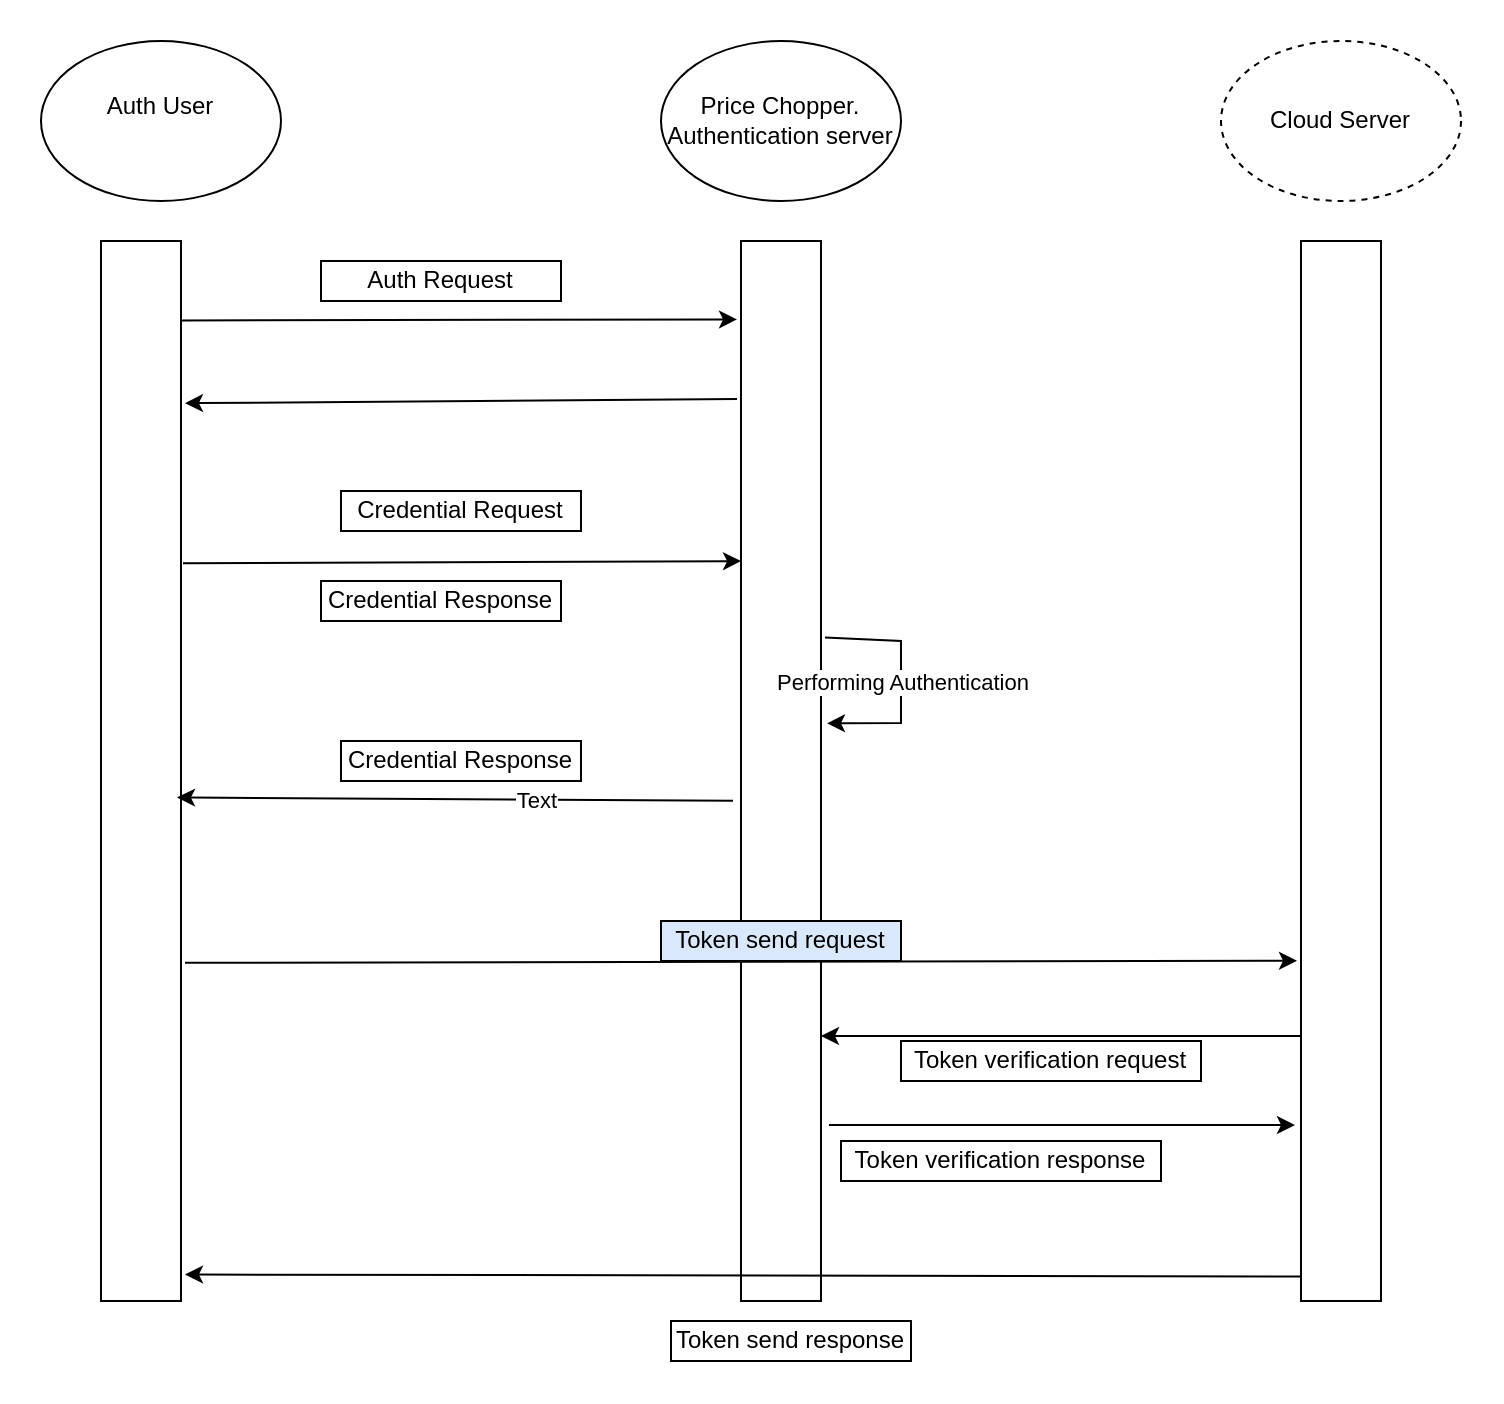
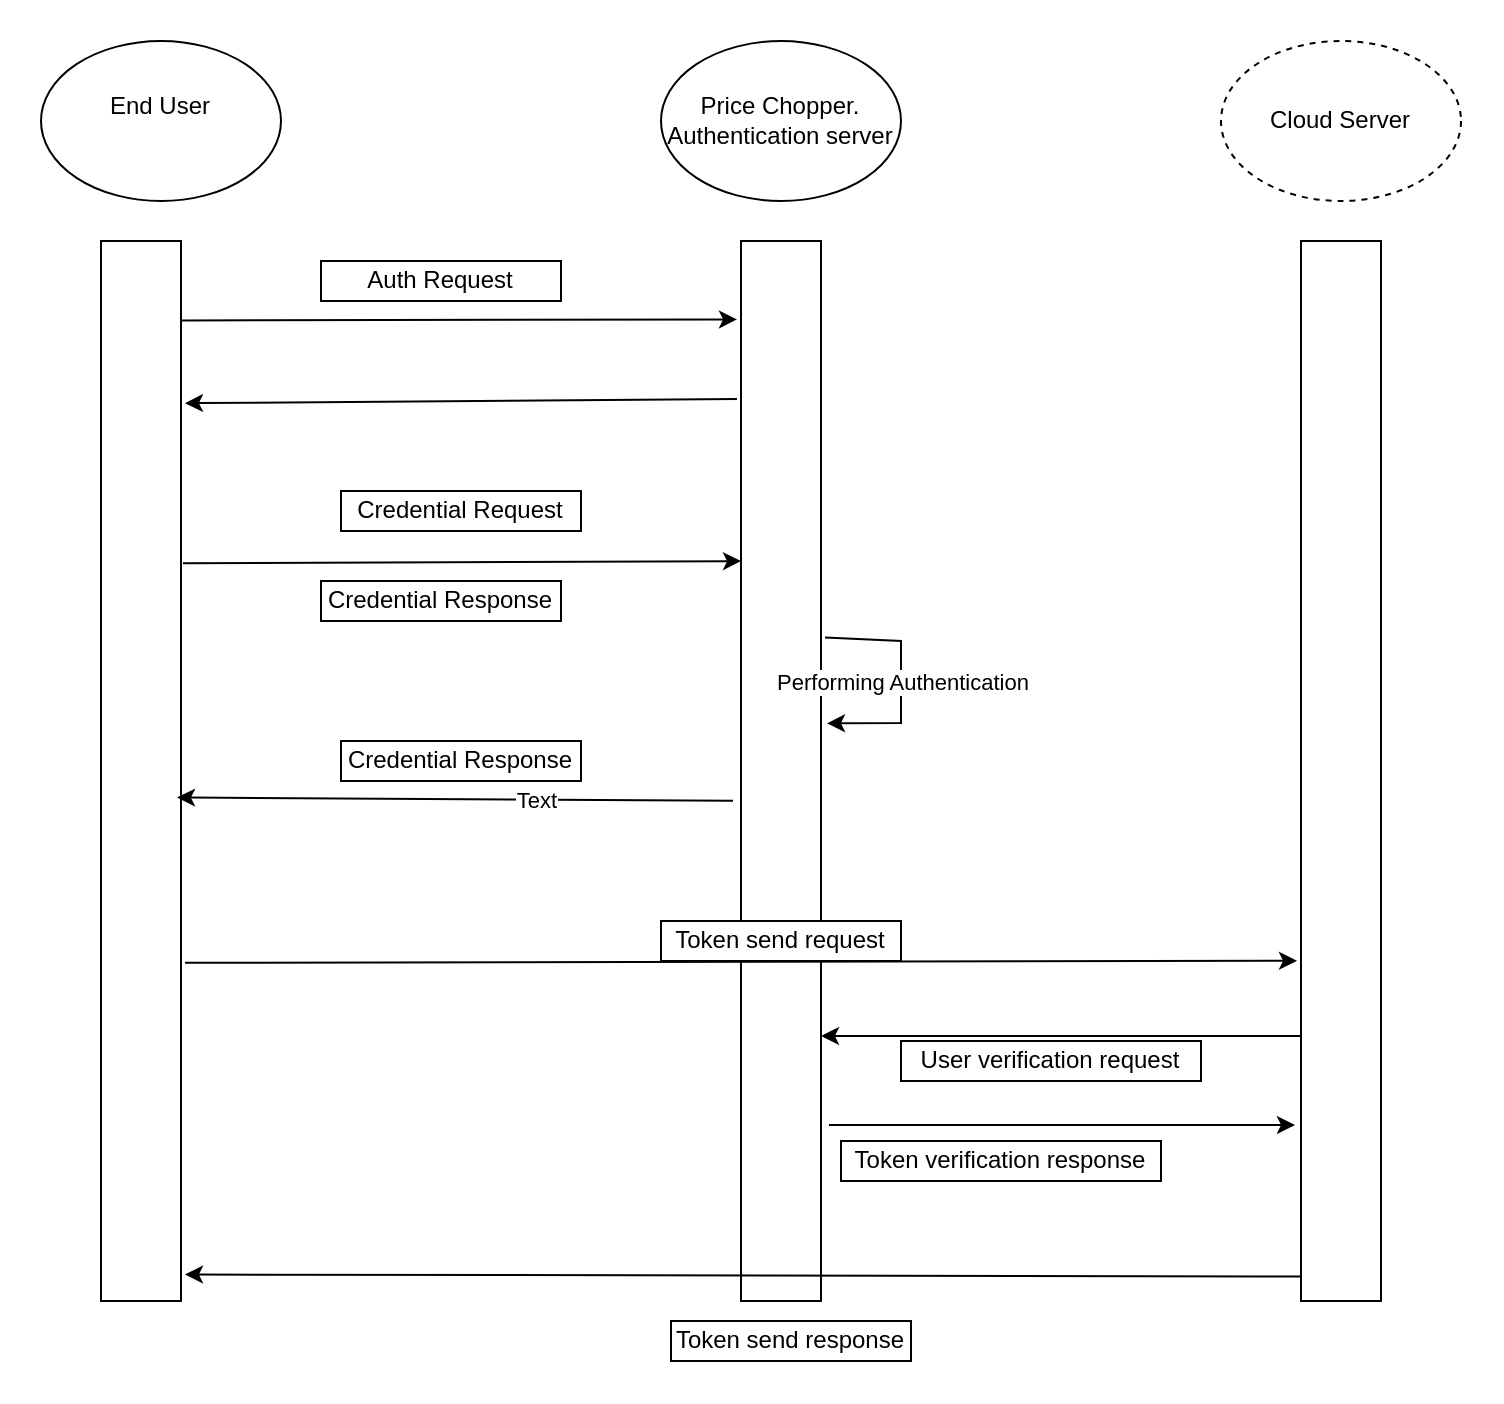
  <mxCell id="0" />
  <mxCell id="1" parent="0" />
  <mxCell id="2" value="" style="rounded=0;whiteSpace=wrap;html=1;" vertex="1" parent="1"><mxGeometry x="50" y="120" width="40" height="530" as="geometry" /></mxCell>
  <mxCell id="3" value="&lt;div&gt;Price Chopper.&lt;/div&gt;&lt;div&gt;Authentication server&lt;/div&gt;" style="ellipse;whiteSpace=wrap;html=1;" vertex="1" parent="1"><mxGeometry x="330" y="20" width="120" height="80" as="geometry" /></mxCell>
  <mxCell id="4" value="" style="rounded=0;whiteSpace=wrap;html=1;" vertex="1" parent="1"><mxGeometry x="370" y="120" width="40" height="530" as="geometry" /></mxCell>
- <mxCell id="5" value="&lt;div&gt;Auth User&lt;/div&gt;&lt;div&gt;&lt;br&gt;&lt;/div&gt;" style="ellipse;whiteSpace=wrap;html=1;" vertex="1" parent="1"><mxGeometry x="20" y="20" width="120" height="80" as="geometry" /></mxCell>
+ <mxCell id="5" value="&lt;div&gt;End User&lt;/div&gt;&lt;div&gt;&lt;br&gt;&lt;/div&gt;" style="ellipse;whiteSpace=wrap;html=1;" vertex="1" parent="1"><mxGeometry x="20" y="20" width="120" height="80" as="geometry" /></mxCell>
  <mxCell id="6" value="Cloud Server" style="ellipse;whiteSpace=wrap;html=1;dashed=1;" vertex="1" parent="1"><mxGeometry x="610" y="20" width="120" height="80" as="geometry" /></mxCell>
  <mxCell id="7" value="" style="rounded=0;whiteSpace=wrap;html=1;" vertex="1" parent="1"><mxGeometry x="650" y="120" width="40" height="530" as="geometry" /></mxCell>
  <mxCell id="8" value="" style="endArrow=classic;html=1;rounded=0;exitX=1;exitY=0.075;exitDx=0;exitDy=0;exitPerimeter=0;entryX=-0.05;entryY=0.074;entryDx=0;entryDy=0;entryPerimeter=0;" edge="1" parent="1" source="2" target="4"><mxGeometry width="50" height="50" relative="1" as="geometry"><mxPoint x="370" y="350" as="sourcePoint" /><mxPoint x="420" y="300" as="targetPoint" /></mxGeometry></mxCell>
  <mxCell id="9" value="Auth Request" style="rounded=0;whiteSpace=wrap;html=1;" vertex="1" parent="1"><mxGeometry x="160" y="130" width="120" height="20" as="geometry" /></mxCell>
  <mxCell id="10" value="" style="endArrow=classic;html=1;rounded=0;exitX=-0.05;exitY=0.149;exitDx=0;exitDy=0;exitPerimeter=0;entryX=1.05;entryY=0.153;entryDx=0;entryDy=0;entryPerimeter=0;" edge="1" parent="1" source="4" target="2"><mxGeometry width="50" height="50" relative="1" as="geometry"><mxPoint x="370" y="350" as="sourcePoint" /><mxPoint x="420" y="300" as="targetPoint" /></mxGeometry></mxCell>
  <mxCell id="11" value="Credential Response" style="rounded=0;whiteSpace=wrap;html=1;" vertex="1" parent="1"><mxGeometry x="160" y="290" width="120" height="20" as="geometry" /></mxCell>
  <mxCell id="12" value="" style="endArrow=classic;html=1;rounded=0;exitX=1.025;exitY=0.304;exitDx=0;exitDy=0;exitPerimeter=0;entryX=0;entryY=0.302;entryDx=0;entryDy=0;entryPerimeter=0;" edge="1" parent="1" source="2" target="4"><mxGeometry width="50" height="50" relative="1" as="geometry"><mxPoint x="370" y="350" as="sourcePoint" /><mxPoint x="420" y="300" as="targetPoint" /></mxGeometry></mxCell>
  <mxCell id="13" value="Credential Request" style="rounded=0;whiteSpace=wrap;html=1;" vertex="1" parent="1"><mxGeometry x="170" y="245" width="120" height="20" as="geometry" /></mxCell>
  <mxCell id="14" value="" style="endArrow=classic;html=1;rounded=0;exitX=1.05;exitY=0.374;exitDx=0;exitDy=0;exitPerimeter=0;entryX=1.075;entryY=0.455;entryDx=0;entryDy=0;entryPerimeter=0;" edge="1" parent="1" source="4" target="4"><mxGeometry width="50" height="50" relative="1" as="geometry"><mxPoint x="370" y="350" as="sourcePoint" /><mxPoint x="450" y="410" as="targetPoint" /><Array as="points"><mxPoint x="450" y="320" /><mxPoint x="450" y="361" /></Array></mxGeometry></mxCell>
  <mxCell id="15" value="Performing Authentication" style="edgeLabel;html=1;align=center;verticalAlign=middle;resizable=0;points=[];" vertex="1" connectable="0" parent="14"><mxGeometry x="0.018" relative="1" as="geometry"><mxPoint as="offset" /></mxGeometry></mxCell>
  <mxCell id="16" value="" style="endArrow=classic;html=1;rounded=0;entryX=0.95;entryY=0.525;entryDx=0;entryDy=0;entryPerimeter=0;exitX=-0.1;exitY=0.528;exitDx=0;exitDy=0;exitPerimeter=0;" edge="1" parent="1" source="4" target="2"><mxGeometry width="50" height="50" relative="1" as="geometry"><mxPoint x="150" y="430" as="sourcePoint" /><mxPoint x="200" y="380" as="targetPoint" /></mxGeometry></mxCell>
  <mxCell id="17" value="Text" style="edgeLabel;html=1;align=center;verticalAlign=middle;resizable=0;points=[];" vertex="1" connectable="0" parent="16"><mxGeometry x="-0.288" relative="1" as="geometry"><mxPoint as="offset" /></mxGeometry></mxCell>
  <mxCell id="18" value="&lt;div&gt;Credential Response&lt;/div&gt;" style="rounded=0;whiteSpace=wrap;html=1;" vertex="1" parent="1"><mxGeometry x="170" y="370" width="120" height="20" as="geometry" /></mxCell>
  <mxCell id="19" value="" style="endArrow=classic;html=1;rounded=0;exitX=1.05;exitY=0.681;exitDx=0;exitDy=0;exitPerimeter=0;entryX=-0.05;entryY=0.679;entryDx=0;entryDy=0;entryPerimeter=0;" edge="1" parent="1" source="2" target="7"><mxGeometry width="50" height="50" relative="1" as="geometry"><mxPoint x="370" y="350" as="sourcePoint" /><mxPoint x="420" y="300" as="targetPoint" /></mxGeometry></mxCell>
- <mxCell id="20" value="&lt;div&gt;Token send request&lt;/div&gt;" style="rounded=0;whiteSpace=wrap;html=1;fillColor=#dae8fc;" vertex="1" parent="1"><mxGeometry x="330" y="460" width="120" height="20" as="geometry" /></mxCell>
+ <mxCell id="20" value="&lt;div&gt;Token send request&lt;/div&gt;" style="rounded=0;whiteSpace=wrap;html=1;" vertex="1" parent="1"><mxGeometry x="330" y="460" width="120" height="20" as="geometry" /></mxCell>
  <mxCell id="21" value="" style="endArrow=classic;html=1;rounded=0;entryX=1;entryY=0.75;entryDx=0;entryDy=0;exitX=0;exitY=0.75;exitDx=0;exitDy=0;" edge="1" parent="1" source="7" target="4"><mxGeometry width="50" height="50" relative="1" as="geometry"><mxPoint x="640" y="510" as="sourcePoint" /><mxPoint x="420" y="300" as="targetPoint" /></mxGeometry></mxCell>
- <mxCell id="22" value="&lt;div&gt;Token verification request&lt;/div&gt;" style="rounded=0;whiteSpace=wrap;html=1;" vertex="1" parent="1"><mxGeometry x="450" y="520" width="150" height="20" as="geometry" /></mxCell>
+ <mxCell id="22" value="&lt;div&gt;User verification request&lt;/div&gt;" style="rounded=0;whiteSpace=wrap;html=1;" vertex="1" parent="1"><mxGeometry x="450" y="520" width="150" height="20" as="geometry" /></mxCell>
  <mxCell id="23" value="" style="endArrow=classic;html=1;rounded=0;entryX=-0.075;entryY=0.834;entryDx=0;entryDy=0;entryPerimeter=0;exitX=1.1;exitY=0.834;exitDx=0;exitDy=0;exitPerimeter=0;" edge="1" parent="1" source="4" target="7"><mxGeometry width="50" height="50" relative="1" as="geometry"><mxPoint x="450" y="610" as="sourcePoint" /><mxPoint x="500" y="560" as="targetPoint" /></mxGeometry></mxCell>
  <mxCell id="24" value="Token verification response" style="rounded=0;whiteSpace=wrap;html=1;" vertex="1" parent="1"><mxGeometry x="420" y="570" width="160" height="20" as="geometry" /></mxCell>
  <mxCell id="25" value="" style="endArrow=classic;html=1;rounded=0;exitX=0;exitY=0.977;exitDx=0;exitDy=0;exitPerimeter=0;entryX=1.05;entryY=0.975;entryDx=0;entryDy=0;entryPerimeter=0;" edge="1" parent="1" source="7" target="2"><mxGeometry width="50" height="50" relative="1" as="geometry"><mxPoint x="370" y="760" as="sourcePoint" /><mxPoint x="420" y="710" as="targetPoint" /></mxGeometry></mxCell>
  <mxCell id="26" value="Token send response" style="rounded=0;whiteSpace=wrap;html=1;" vertex="1" parent="1"><mxGeometry x="335" y="660" width="120" height="20" as="geometry" /></mxCell>
